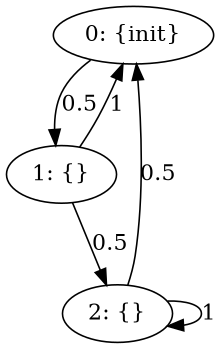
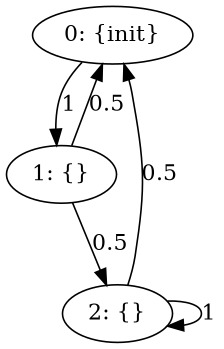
  digraph {
    n1 [label="0: {init}"]
    n2 [label="1: {}"]
    n3 [label="2: {}"]
-   n1 -> n2 [label=0.5]
-   n2 -> n1 [label=1]
+   n1 -> n2 [label=1]
+   n2 -> n1 [label=0.5]
    n2 -> n3 [label=0.5]
    n3 -> n1 [label=0.5]
    n3 -> n3 [label=1]
  }
